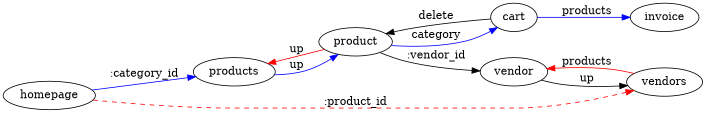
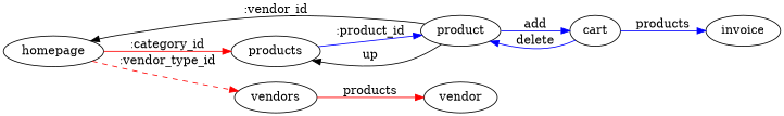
  digraph {
    rankdir=LR
    homepage
    products
    vendors
    product
    vendor
    cart
    invoice
-   homepage -> products [color=blue label=":category_id"]
-   homepage -> vendors [color=red label=":product_id" style=dashed]
-   products -> product [color=blue label=up]
+   homepage -> products [color=red label=":category_id"]
+   homepage -> vendors [color=red label=":vendor_type_id" style=dashed]
+   products -> product [color=blue label=":product_id"]
    vendors -> vendor [color=red label=products]
-   product -> products [label=up color=red]
-   product -> vendor [label=":vendor_id"]
-   product -> cart [color=blue label=category]
-   vendor -> vendors [label=up]
-   cart -> product [label=delete]
+   product -> products [label=up]
+   product -> homepage [label=":vendor_id"]
+   product -> cart [color=blue label=add]
+   cart -> product [label=delete color=blue]
    cart -> invoice [color=blue label=products]
  }
